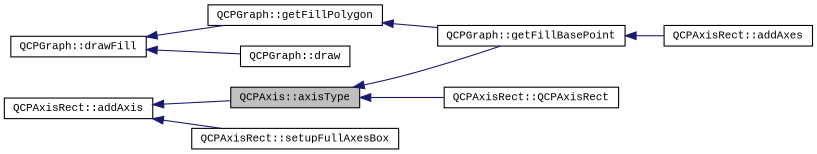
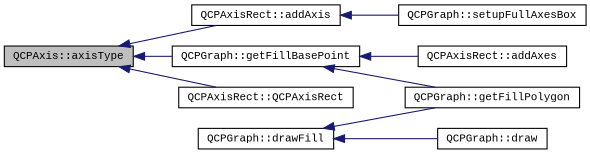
  digraph {
    fontname="Liberation Mono"
    rankdir=LR
    node [color=black fillcolor=white fontname="Liberation Mono" fontsize=10 shape=record style=filled]
    edge [color=midnightblue dir=back fontname="Liberation Mono" fontsize=10 labelfontname=Helvetica labelfontsize=10 style=solid]
    n1 [fillcolor=grey75 fontcolor=black height=0.2 label="QCPAxis::axisType" width=0.4]
    n2 [height=0.2 label="QCPAxisRect::addAxis" width=0.4]
    n3 [height=0.2 label="QCPGraph::getFillBasePoint" width=0.4]
    n4 [height=0.2 label="QCPAxisRect::QCPAxisRect" width=0.4]
-   n5 [height=0.2 label="QCPAxisRect::setupFullAxesBox" width=0.4]
+   n5 [height=0.2 label="QCPGraph::setupFullAxesBox" width=0.4]
    n6 [height=0.2 label="QCPAxisRect::addAxes" width=0.4]
    n7 [height=0.2 label="QCPGraph::getFillPolygon" width=0.4]
    n8 [height=0.2 label="QCPGraph::drawFill" width=0.4]
    n9 [height=0.2 label="QCPGraph::draw" width=0.4]
-   n2 -> n1
+   n1 -> n2
    n1 -> n3
    n1 -> n4
    n2 -> n5
    n3 -> n6
-   n7 -> n3
+   n3 -> n7
    n8 -> n7
    n8 -> n9
  }
